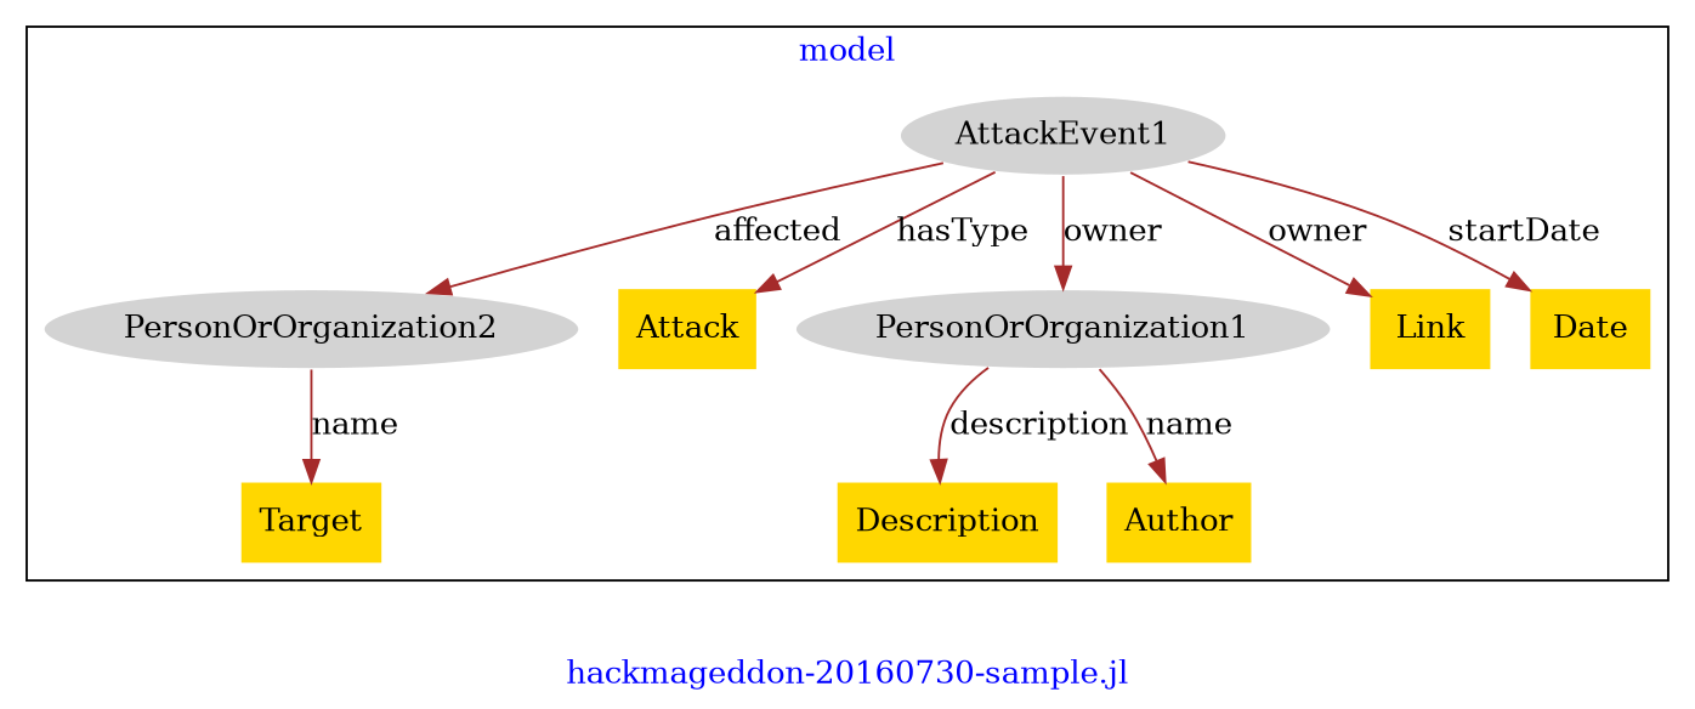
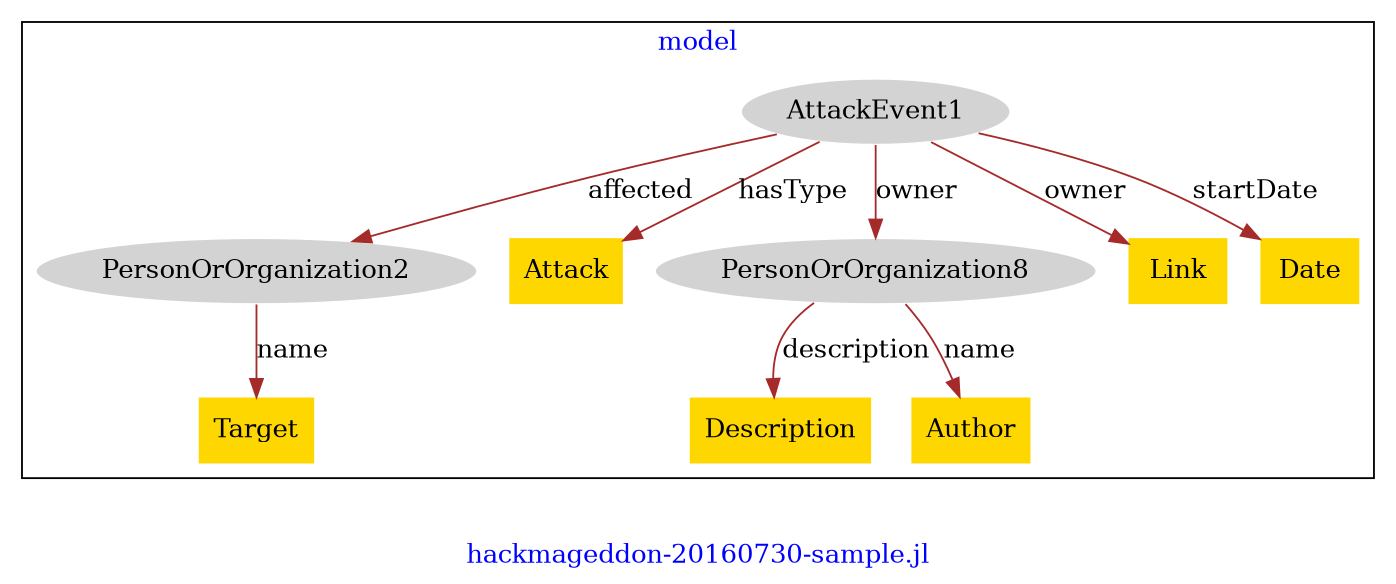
  digraph {
    fontcolor=blue
    label="hackmageddon-20160730-sample.jl"
    remincross=true
    node [fillcolor=gold style=filled shape=plaintext]
    edge [color=brown fontcolor=black]
    n1 [color=white fillcolor=lightgray label=AttackEvent1 shape=""]
    n2 [color=white fillcolor=lightgray label=PersonOrOrganization2 shape=""]
    n3 [label=Attack]
-   n4 [color=white fillcolor=lightgray label=PersonOrOrganization1 shape=""]
+   n4 [color=white fillcolor=lightgray label=PersonOrOrganization8 shape=""]
    n5 [label=Description]
    n6 [label=Link]
    n7 [label=Date]
    n8 [label=Author]
    n9 [label=Target]
    subgraph cluster_1 {
      label=model
      n1
      n2
      n3
      n4
      n5
      n6
      n7
      n8
      n9
    }
    n1 -> n2 [label=affected]
    n1 -> n3 [label=hasType]
    n1 -> n4 [label=owner]
    n1 -> n6 [label=owner]
    n1 -> n7 [label=startDate]
    n2 -> n9 [label=name]
    n4 -> n5 [label=description]
    n4 -> n8 [label=name]
  }
